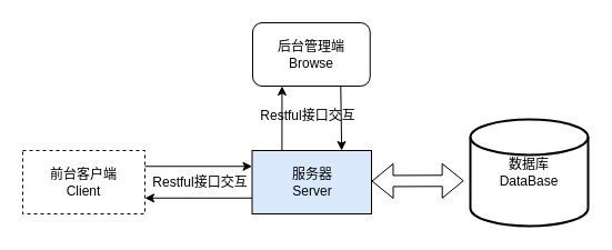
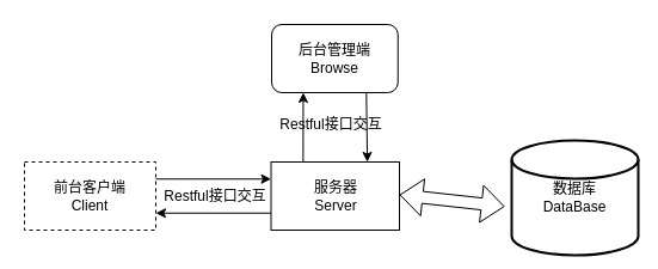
  <mxCell id="0" />
  <mxCell id="1" parent="0" />
  <mxCell id="2" value="前台客户端&lt;br&gt;Client" style="rounded=0;whiteSpace=wrap;html=1;dashed=1;" vertex="1" parent="1"><mxGeometry x="20" y="135" width="110" height="57" as="geometry" /></mxCell>
  <mxCell id="3" value="后台管理端&lt;br&gt;Browse" style="whiteSpace=wrap;html=1;rounded=1;" vertex="1" parent="1"><mxGeometry x="227" y="20" width="105.75" height="57" as="geometry" /></mxCell>
- <mxCell id="4" value="服务器&lt;br&gt;Server" style="rounded=0;whiteSpace=wrap;html=1;fillColor=#dae8fc;" vertex="1" parent="1"><mxGeometry x="226.5" y="135" width="107.5" height="57" as="geometry" /></mxCell>
+ <mxCell id="4" value="服务器&lt;br&gt;Server" style="rounded=0;whiteSpace=wrap;html=1;" vertex="1" parent="1"><mxGeometry x="226.5" y="135" width="107.5" height="57" as="geometry" /></mxCell>
  <mxCell id="5" value="" style="endArrow=classic;html=1;rounded=0;exitX=1;exitY=0.25;exitDx=0;exitDy=0;entryX=0;entryY=0.25;entryDx=0;entryDy=0;" edge="1" parent="1" source="2" target="4"><mxGeometry width="50" height="50" relative="1" as="geometry"><mxPoint x="232" y="246" as="sourcePoint" /><mxPoint x="282" y="196" as="targetPoint" /></mxGeometry></mxCell>
  <mxCell id="6" value="" style="endArrow=classic;html=1;rounded=0;exitX=0;exitY=0.75;exitDx=0;exitDy=0;entryX=1;entryY=0.75;entryDx=0;entryDy=0;" edge="1" parent="1" source="4" target="2"><mxGeometry width="50" height="50" relative="1" as="geometry"><mxPoint x="140" y="159" as="sourcePoint" /><mxPoint x="237" y="159" as="targetPoint" /></mxGeometry></mxCell>
  <mxCell id="7" value="Restful接口交互" style="text;html=1;strokeColor=none;fillColor=none;align=center;verticalAlign=middle;whiteSpace=wrap;rounded=0;" vertex="1" parent="1"><mxGeometry x="132.5" y="149" width="94" height="29" as="geometry" /></mxCell>
  <mxCell id="8" value="" style="endArrow=classic;html=1;rounded=0;exitX=0.25;exitY=0;exitDx=0;exitDy=0;entryX=0.25;entryY=1;entryDx=0;entryDy=0;" edge="1" parent="1" source="4" target="3"><mxGeometry width="50" height="50" relative="1" as="geometry"><mxPoint x="232" y="135" as="sourcePoint" /><mxPoint x="282" y="85" as="targetPoint" /></mxGeometry></mxCell>
  <mxCell id="9" value="" style="endArrow=classic;html=1;rounded=0;exitX=0.75;exitY=1;exitDx=0;exitDy=0;entryX=0.75;entryY=0;entryDx=0;entryDy=0;" edge="1" parent="1" source="3" target="4"><mxGeometry width="50" height="50" relative="1" as="geometry"><mxPoint x="263" y="145" as="sourcePoint" /><mxPoint x="263" y="87" as="targetPoint" /></mxGeometry></mxCell>
  <mxCell id="10" value="Restful接口交互" style="text;html=1;strokeColor=none;fillColor=none;align=center;verticalAlign=middle;whiteSpace=wrap;rounded=0;" vertex="1" parent="1"><mxGeometry x="230" y="89" width="94" height="29" as="geometry" /></mxCell>
- <mxCell id="11" value="数据库&lt;br&gt;DataBase" style="strokeWidth=2;html=1;shape=mxgraph.flowchart.database;whiteSpace=wrap;" vertex="1" parent="1"><mxGeometry x="423" y="107" width="106" height="96" as="geometry" /></mxCell>
+ <mxCell id="11" value="数据库&lt;br&gt;DataBase" style="strokeWidth=2;html=1;shape=mxgraph.flowchart.database;whiteSpace=wrap;" vertex="1" parent="1"><mxGeometry x="428" y="117" width="106" height="96" as="geometry" /></mxCell>
  <mxCell id="12" value="" style="shape=flexArrow;endArrow=classic;startArrow=classic;html=1;rounded=0;entryX=-0.055;entryY=0.575;entryDx=0;entryDy=0;entryPerimeter=0;exitX=1;exitY=0.5;exitDx=0;exitDy=0;" edge="1" parent="1" target="11"><mxGeometry width="100" height="100" relative="1" as="geometry"><mxPoint x="334" y="162.5" as="sourcePoint" /><mxPoint x="422.986" y="168.08" as="targetPoint" /></mxGeometry></mxCell>
